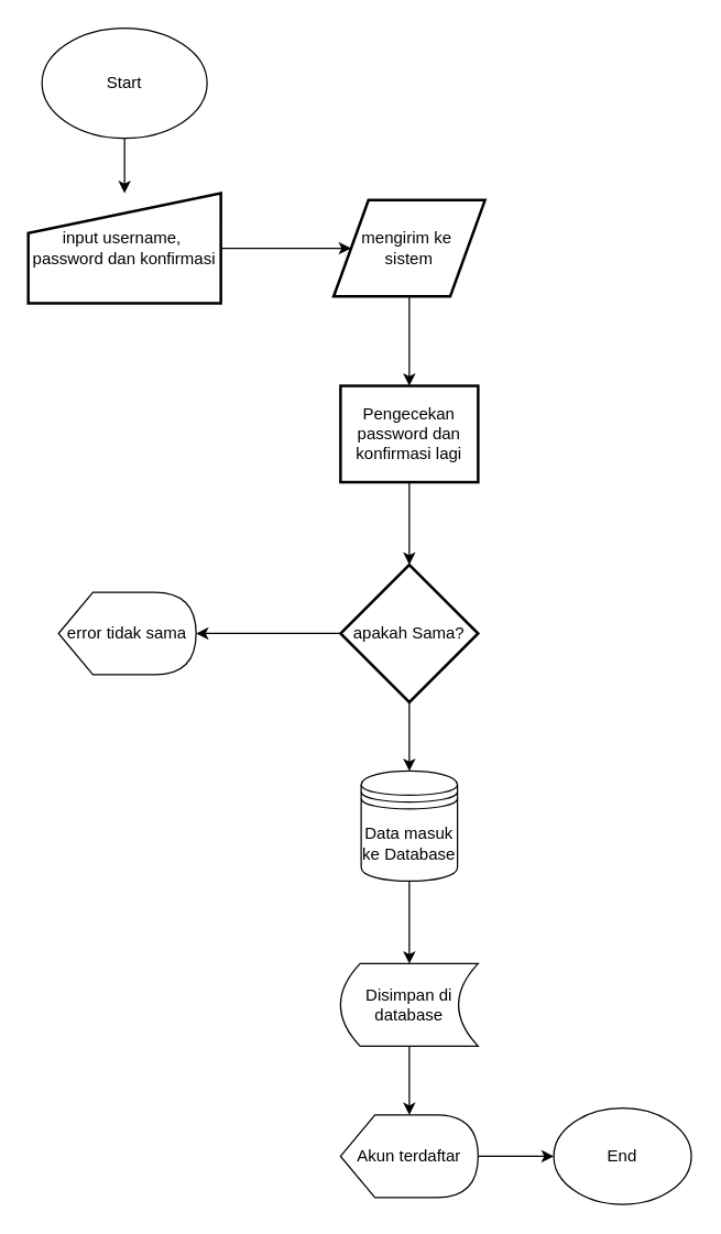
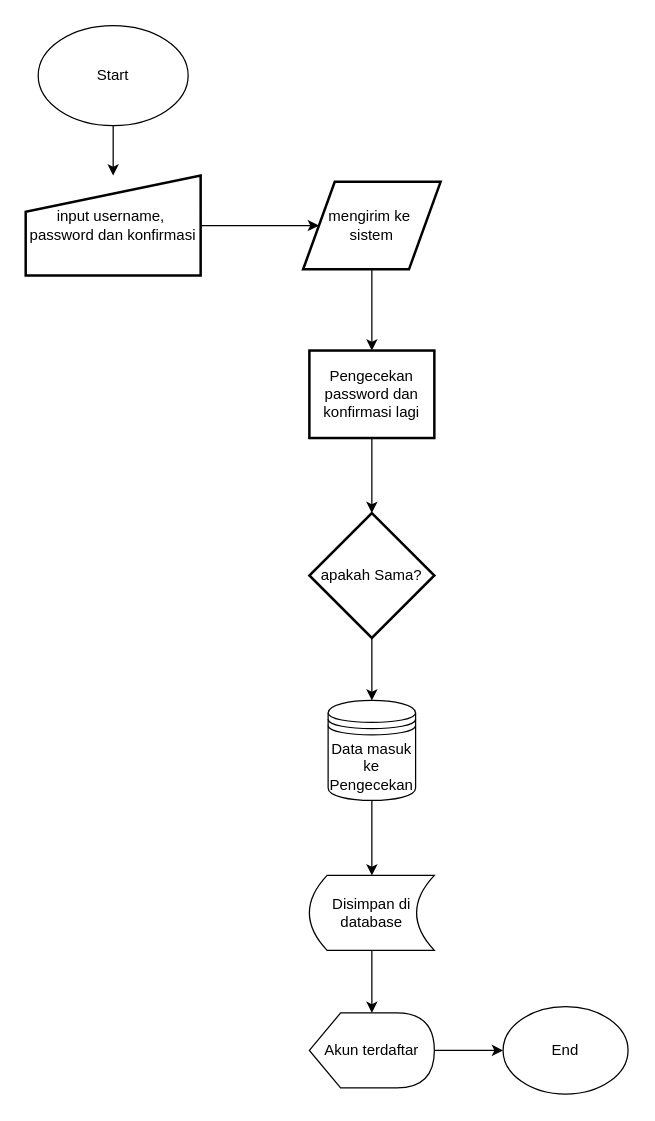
  <mxCell id="0" />
  <mxCell id="1" parent="0" />
  <mxCell id="2" style="edgeStyle=orthogonalEdgeStyle;rounded=0;orthogonalLoop=1;jettySize=auto;html=1;exitX=0.5;exitY=1;exitDx=0;exitDy=0;" edge="1" parent="1" source="3" target="5"><mxGeometry relative="1" as="geometry" /></mxCell>
  <mxCell id="3" value="Start" style="ellipse;whiteSpace=wrap;html=1;" vertex="1" parent="1"><mxGeometry x="30" y="20" width="120" height="80" as="geometry" /></mxCell>
  <mxCell id="4" style="edgeStyle=orthogonalEdgeStyle;rounded=0;orthogonalLoop=1;jettySize=auto;html=1;exitX=1;exitY=0.5;exitDx=0;exitDy=0;entryX=0;entryY=0.5;entryDx=0;entryDy=0;" edge="1" parent="1" source="5" target="7"><mxGeometry relative="1" as="geometry" /></mxCell>
  <mxCell id="5" value="input username,&amp;nbsp;&lt;br&gt;password dan konfirmasi" style="html=1;strokeWidth=2;shape=manualInput;whiteSpace=wrap;rounded=1;size=29;arcSize=0;" vertex="1" parent="1"><mxGeometry x="20" y="140" width="140" height="80" as="geometry" /></mxCell>
  <mxCell id="6" style="edgeStyle=orthogonalEdgeStyle;rounded=0;orthogonalLoop=1;jettySize=auto;html=1;exitX=0.5;exitY=1;exitDx=0;exitDy=0;entryX=0.5;entryY=0;entryDx=0;entryDy=0;" edge="1" parent="1" source="7" target="9"><mxGeometry relative="1" as="geometry" /></mxCell>
  <mxCell id="7" value="mengirim ke&amp;nbsp;&lt;br&gt;sistem" style="shape=parallelogram;html=1;strokeWidth=2;perimeter=parallelogramPerimeter;whiteSpace=wrap;rounded=1;arcSize=0;size=0.23;" vertex="1" parent="1"><mxGeometry x="242" y="145" width="110" height="70" as="geometry" /></mxCell>
  <mxCell id="8" style="edgeStyle=orthogonalEdgeStyle;rounded=0;orthogonalLoop=1;jettySize=auto;html=1;exitX=0.5;exitY=1;exitDx=0;exitDy=0;entryX=0.5;entryY=0;entryDx=0;entryDy=0;entryPerimeter=0;" edge="1" parent="1" source="9" target="12"><mxGeometry relative="1" as="geometry" /></mxCell>
  <mxCell id="9" value="Pengecekan password dan konfirmasi lagi" style="rounded=1;whiteSpace=wrap;html=1;absoluteArcSize=1;arcSize=0;strokeWidth=2;" vertex="1" parent="1"><mxGeometry x="247" y="280" width="100" height="70" as="geometry" /></mxCell>
- <mxCell id="10" style="edgeStyle=orthogonalEdgeStyle;rounded=0;orthogonalLoop=1;jettySize=auto;html=1;exitX=0;exitY=0.5;exitDx=0;exitDy=0;exitPerimeter=0;entryX=1;entryY=0.5;entryDx=0;entryDy=0;entryPerimeter=0;" edge="1" parent="1" source="12" target="19"><mxGeometry relative="1" as="geometry"><mxPoint x="142" y="460" as="targetPoint" /></mxGeometry></mxCell>
  <mxCell id="11" style="edgeStyle=orthogonalEdgeStyle;rounded=0;orthogonalLoop=1;jettySize=auto;html=1;exitX=0.5;exitY=1;exitDx=0;exitDy=0;exitPerimeter=0;" edge="1" parent="1" source="12"><mxGeometry relative="1" as="geometry"><mxPoint x="297" y="560" as="targetPoint" /></mxGeometry></mxCell>
  <mxCell id="12" value="apakah Sama?" style="strokeWidth=2;html=1;shape=mxgraph.flowchart.decision;whiteSpace=wrap;" vertex="1" parent="1"><mxGeometry x="247" y="410" width="100" height="100" as="geometry" /></mxCell>
  <mxCell id="13" style="edgeStyle=orthogonalEdgeStyle;rounded=0;orthogonalLoop=1;jettySize=auto;html=1;exitX=0.5;exitY=1;exitDx=0;exitDy=0;entryX=0.5;entryY=0;entryDx=0;entryDy=0;" edge="1" parent="1" source="14" target="16"><mxGeometry relative="1" as="geometry" /></mxCell>
- <mxCell id="14" value="&lt;span style=&quot;white-space: normal&quot;&gt;Data masuk ke Database&lt;/span&gt;" style="shape=datastore;whiteSpace=wrap;html=1;" vertex="1" parent="1"><mxGeometry x="262" y="560" width="70" height="80" as="geometry" /></mxCell>
+ <mxCell id="14" value="&lt;span style=&quot;white-space: normal&quot;&gt;Data masuk ke Pengecekan&lt;/span&gt;" style="shape=datastore;whiteSpace=wrap;html=1;" vertex="1" parent="1"><mxGeometry x="262" y="560" width="70" height="80" as="geometry" /></mxCell>
  <mxCell id="15" style="edgeStyle=orthogonalEdgeStyle;rounded=0;orthogonalLoop=1;jettySize=auto;html=1;exitX=0.5;exitY=1;exitDx=0;exitDy=0;" edge="1" parent="1" source="16" target="18"><mxGeometry relative="1" as="geometry" /></mxCell>
  <mxCell id="16" value="Disimpan di database" style="shape=dataStorage;whiteSpace=wrap;html=1;size=0.142;" vertex="1" parent="1"><mxGeometry x="247" y="700" width="100" height="60" as="geometry" /></mxCell>
  <mxCell id="17" style="edgeStyle=orthogonalEdgeStyle;rounded=0;orthogonalLoop=1;jettySize=auto;html=1;exitX=1;exitY=0.5;exitDx=0;exitDy=0;exitPerimeter=0;entryX=0;entryY=0.5;entryDx=0;entryDy=0;" edge="1" parent="1" source="18" target="20"><mxGeometry relative="1" as="geometry" /></mxCell>
  <mxCell id="18" value="Akun terdaftar" style="shape=display;whiteSpace=wrap;html=1;" vertex="1" parent="1"><mxGeometry x="247" y="810" width="100" height="60" as="geometry" /></mxCell>
- <mxCell id="19" value="&lt;span style=&quot;white-space: normal&quot;&gt;error tidak sama&lt;/span&gt;" style="shape=display;whiteSpace=wrap;html=1;" vertex="1" parent="1"><mxGeometry x="42" y="430" width="100" height="60" as="geometry" /></mxCell>
  <mxCell id="20" value="End" style="ellipse;whiteSpace=wrap;html=1;" vertex="1" parent="1"><mxGeometry x="402" y="805" width="100" height="70" as="geometry" /></mxCell>
